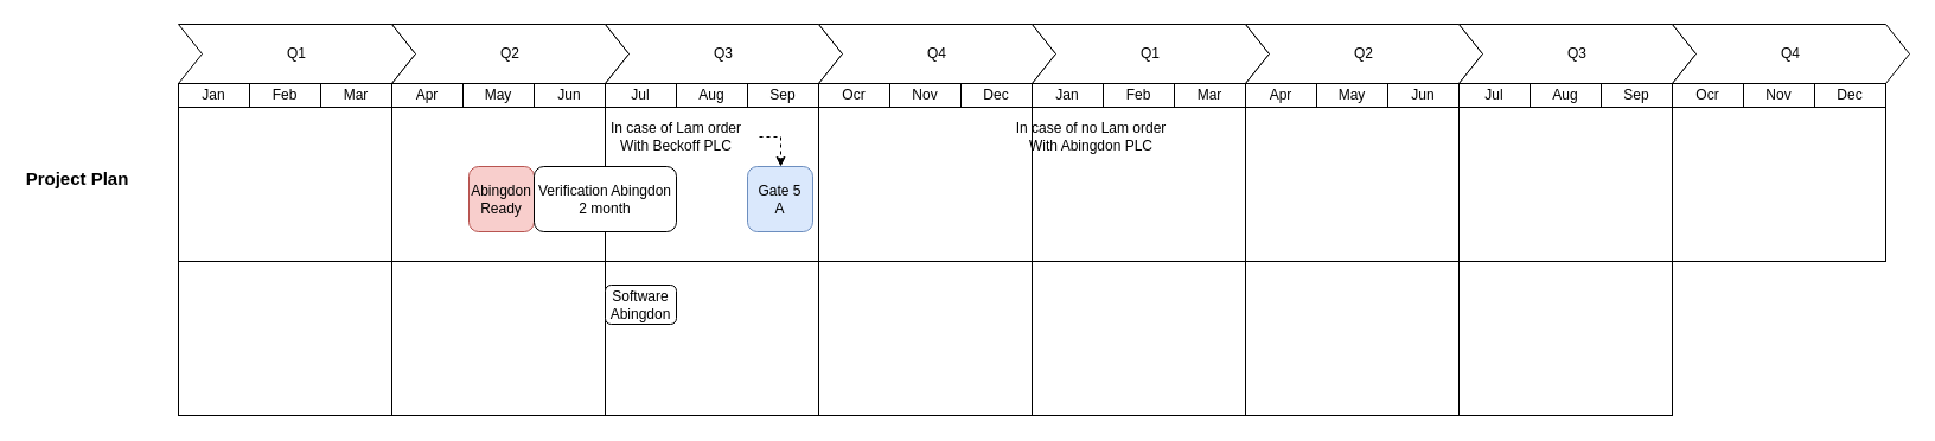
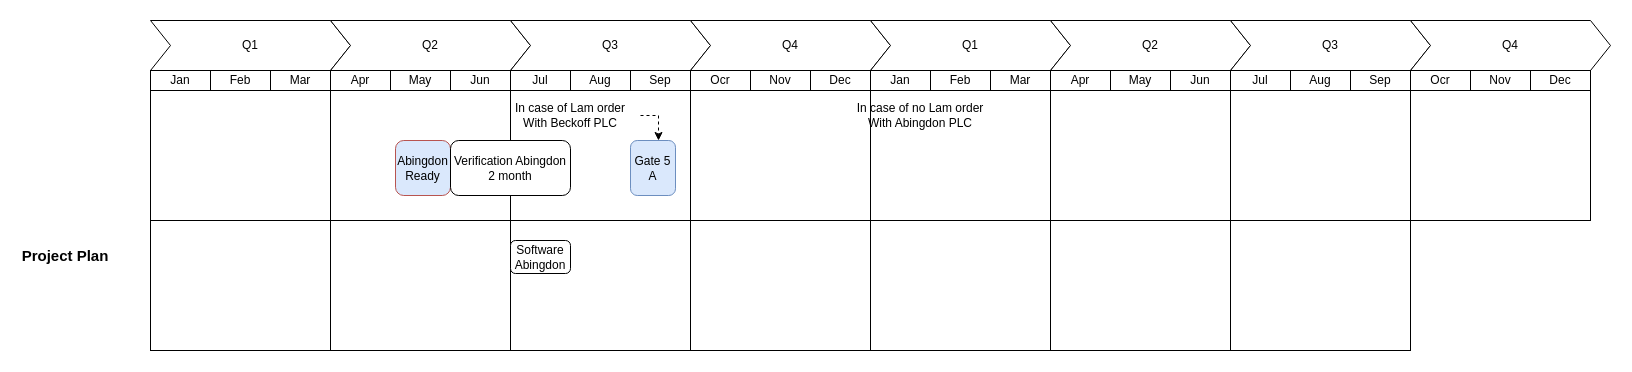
  <mxCell id="0" />
  <mxCell id="1" parent="0" />
  <mxCell id="2" value="Q1" style="shape=step;perimeter=stepPerimeter;whiteSpace=wrap;html=1;fixedSize=1;" vertex="1" parent="1"><mxGeometry x="150" y="20" width="200" height="50" as="geometry" /></mxCell>
  <mxCell id="3" value="Jan" style="rounded=0;whiteSpace=wrap;html=1;" vertex="1" parent="1"><mxGeometry x="150" y="70" width="60" height="20" as="geometry" /></mxCell>
  <mxCell id="4" value="Feb" style="rounded=0;whiteSpace=wrap;html=1;" vertex="1" parent="1"><mxGeometry x="210" y="70" width="60" height="20" as="geometry" /></mxCell>
  <mxCell id="5" value="Mar" style="rounded=0;whiteSpace=wrap;html=1;" vertex="1" parent="1"><mxGeometry x="270" y="70" width="60" height="20" as="geometry" /></mxCell>
  <mxCell id="6" value="Q2" style="shape=step;perimeter=stepPerimeter;whiteSpace=wrap;html=1;fixedSize=1;" vertex="1" parent="1"><mxGeometry x="330" y="20" width="200" height="50" as="geometry" /></mxCell>
  <mxCell id="7" value="Apr" style="rounded=0;whiteSpace=wrap;html=1;" vertex="1" parent="1"><mxGeometry x="330" y="70" width="60" height="20" as="geometry" /></mxCell>
  <mxCell id="8" value="May" style="rounded=0;whiteSpace=wrap;html=1;" vertex="1" parent="1"><mxGeometry x="390" y="70" width="60" height="20" as="geometry" /></mxCell>
  <mxCell id="9" value="Jun" style="rounded=0;whiteSpace=wrap;html=1;" vertex="1" parent="1"><mxGeometry x="450" y="70" width="60" height="20" as="geometry" /></mxCell>
  <mxCell id="10" value="Q3" style="shape=step;perimeter=stepPerimeter;whiteSpace=wrap;html=1;fixedSize=1;" vertex="1" parent="1"><mxGeometry x="510" y="20" width="200" height="50" as="geometry" /></mxCell>
  <mxCell id="11" value="Jul" style="rounded=0;whiteSpace=wrap;html=1;" vertex="1" parent="1"><mxGeometry x="510" y="70" width="60" height="20" as="geometry" /></mxCell>
  <mxCell id="12" value="Aug" style="rounded=0;whiteSpace=wrap;html=1;" vertex="1" parent="1"><mxGeometry x="570" y="70" width="60" height="20" as="geometry" /></mxCell>
  <mxCell id="13" value="Sep" style="rounded=0;whiteSpace=wrap;html=1;" vertex="1" parent="1"><mxGeometry x="630" y="70" width="60" height="20" as="geometry" /></mxCell>
  <mxCell id="14" value="Q4" style="shape=step;perimeter=stepPerimeter;whiteSpace=wrap;html=1;fixedSize=1;" vertex="1" parent="1"><mxGeometry x="690" y="20" width="200" height="50" as="geometry" /></mxCell>
  <mxCell id="15" value="Ocr" style="rounded=0;whiteSpace=wrap;html=1;" vertex="1" parent="1"><mxGeometry x="690" y="70" width="60" height="20" as="geometry" /></mxCell>
  <mxCell id="16" value="Nov" style="rounded=0;whiteSpace=wrap;html=1;" vertex="1" parent="1"><mxGeometry x="750" y="70" width="60" height="20" as="geometry" /></mxCell>
  <mxCell id="17" value="Dec" style="rounded=0;whiteSpace=wrap;html=1;" vertex="1" parent="1"><mxGeometry x="810" y="70" width="60" height="20" as="geometry" /></mxCell>
  <mxCell id="18" value="Q1" style="shape=step;perimeter=stepPerimeter;whiteSpace=wrap;html=1;fixedSize=1;" vertex="1" parent="1"><mxGeometry x="870" y="20" width="200" height="50" as="geometry" /></mxCell>
  <mxCell id="19" value="Jan" style="rounded=0;whiteSpace=wrap;html=1;" vertex="1" parent="1"><mxGeometry x="870" y="70" width="60" height="20" as="geometry" /></mxCell>
  <mxCell id="20" value="Feb" style="rounded=0;whiteSpace=wrap;html=1;" vertex="1" parent="1"><mxGeometry x="930" y="70" width="60" height="20" as="geometry" /></mxCell>
  <mxCell id="21" value="Mar" style="rounded=0;whiteSpace=wrap;html=1;" vertex="1" parent="1"><mxGeometry x="990" y="70" width="60" height="20" as="geometry" /></mxCell>
  <mxCell id="22" value="Q2" style="shape=step;perimeter=stepPerimeter;whiteSpace=wrap;html=1;fixedSize=1;" vertex="1" parent="1"><mxGeometry x="1050" y="20" width="200" height="50" as="geometry" /></mxCell>
  <mxCell id="23" value="Apr" style="rounded=0;whiteSpace=wrap;html=1;" vertex="1" parent="1"><mxGeometry x="1050" y="70" width="60" height="20" as="geometry" /></mxCell>
  <mxCell id="24" value="May" style="rounded=0;whiteSpace=wrap;html=1;" vertex="1" parent="1"><mxGeometry x="1110" y="70" width="60" height="20" as="geometry" /></mxCell>
  <mxCell id="25" value="Jun" style="rounded=0;whiteSpace=wrap;html=1;" vertex="1" parent="1"><mxGeometry x="1170" y="70" width="60" height="20" as="geometry" /></mxCell>
  <mxCell id="26" value="Q3" style="shape=step;perimeter=stepPerimeter;whiteSpace=wrap;html=1;fixedSize=1;" vertex="1" parent="1"><mxGeometry x="1230" y="20" width="200" height="50" as="geometry" /></mxCell>
  <mxCell id="27" value="Jul" style="rounded=0;whiteSpace=wrap;html=1;" vertex="1" parent="1"><mxGeometry x="1230" y="70" width="60" height="20" as="geometry" /></mxCell>
  <mxCell id="28" value="Aug" style="rounded=0;whiteSpace=wrap;html=1;" vertex="1" parent="1"><mxGeometry x="1290" y="70" width="60" height="20" as="geometry" /></mxCell>
  <mxCell id="29" value="Sep" style="rounded=0;whiteSpace=wrap;html=1;" vertex="1" parent="1"><mxGeometry x="1350" y="70" width="60" height="20" as="geometry" /></mxCell>
  <mxCell id="30" value="Q4" style="shape=step;perimeter=stepPerimeter;whiteSpace=wrap;html=1;fixedSize=1;" vertex="1" parent="1"><mxGeometry x="1410" y="20" width="200" height="50" as="geometry" /></mxCell>
  <mxCell id="31" value="Ocr" style="rounded=0;whiteSpace=wrap;html=1;" vertex="1" parent="1"><mxGeometry x="1410" y="70" width="60" height="20" as="geometry" /></mxCell>
  <mxCell id="32" value="Nov" style="rounded=0;whiteSpace=wrap;html=1;" vertex="1" parent="1"><mxGeometry x="1470" y="70" width="60" height="20" as="geometry" /></mxCell>
  <mxCell id="33" value="Dec" style="rounded=0;whiteSpace=wrap;html=1;" vertex="1" parent="1"><mxGeometry x="1530" y="70" width="60" height="20" as="geometry" /></mxCell>
  <mxCell id="34" value="" style="rounded=0;whiteSpace=wrap;html=1;" vertex="1" parent="1"><mxGeometry x="150" y="90" width="180" height="130" as="geometry" /></mxCell>
  <mxCell id="35" value="" style="rounded=0;whiteSpace=wrap;html=1;" vertex="1" parent="1"><mxGeometry x="330" y="90" width="180" height="130" as="geometry" /></mxCell>
  <mxCell id="36" value="" style="rounded=0;whiteSpace=wrap;html=1;" vertex="1" parent="1"><mxGeometry x="510" y="90" width="180" height="130" as="geometry" /></mxCell>
  <mxCell id="37" value="" style="rounded=0;whiteSpace=wrap;html=1;" vertex="1" parent="1"><mxGeometry x="690" y="90" width="180" height="130" as="geometry" /></mxCell>
  <mxCell id="38" value="" style="rounded=0;whiteSpace=wrap;html=1;" vertex="1" parent="1"><mxGeometry x="870" y="90" width="180" height="130" as="geometry" /></mxCell>
  <mxCell id="39" value="" style="rounded=0;whiteSpace=wrap;html=1;" vertex="1" parent="1"><mxGeometry x="1050" y="90" width="180" height="130" as="geometry" /></mxCell>
  <mxCell id="40" value="" style="rounded=0;whiteSpace=wrap;html=1;" vertex="1" parent="1"><mxGeometry x="1230" y="90" width="180" height="130" as="geometry" /></mxCell>
  <mxCell id="41" value="" style="rounded=0;whiteSpace=wrap;html=1;" vertex="1" parent="1"><mxGeometry x="1410" y="90" width="180" height="130" as="geometry" /></mxCell>
- <mxCell id="42" value="Abingdon Ready" style="rounded=1;whiteSpace=wrap;html=1;fillColor=#f8cecc;strokeColor=#b85450;" vertex="1" parent="1"><mxGeometry x="395" y="140" width="55" height="55" as="geometry" /></mxCell>
+ <mxCell id="42" value="Abingdon Ready" style="rounded=1;whiteSpace=wrap;html=1;fillColor=#dae8fc;strokeColor=#b85450;" vertex="1" parent="1"><mxGeometry x="395" y="140" width="55" height="55" as="geometry" /></mxCell>
  <mxCell id="43" value="Verification Abingdon 2 month" style="rounded=1;whiteSpace=wrap;html=1;" vertex="1" parent="1"><mxGeometry x="450" y="140" width="120" height="55" as="geometry" /></mxCell>
- <mxCell id="44" value="Project Plan" style="text;html=1;strokeColor=none;fillColor=none;align=center;verticalAlign=middle;whiteSpace=wrap;rounded=0;spacing=2;fontStyle=1;fontSize=15;" vertex="1" parent="1"><mxGeometry x="20" y="120" width="90" height="60" as="geometry" /></mxCell>
- <mxCell id="45" value="Gate 5&lt;br&gt;A" style="rounded=1;whiteSpace=wrap;html=1;fillColor=#dae8fc;strokeColor=#6c8ebf;" vertex="1" parent="1"><mxGeometry x="630" y="140" width="55" height="55" as="geometry" /></mxCell>
+ <mxCell id="44" value="Project Plan" style="text;html=1;strokeColor=none;fillColor=none;align=center;verticalAlign=middle;whiteSpace=wrap;rounded=0;spacing=2;fontStyle=1;fontSize=15;" vertex="1" parent="1"><mxGeometry x="20" y="225" width="90" height="60" as="geometry" /></mxCell>
+ <mxCell id="45" value="Gate 5&lt;br&gt;A" style="rounded=1;whiteSpace=wrap;html=1;fillColor=#dae8fc;strokeColor=#6c8ebf;" vertex="1" parent="1"><mxGeometry x="630" y="140" width="45" height="55" as="geometry" /></mxCell>
  <mxCell id="46" value="" style="edgeStyle=orthogonalEdgeStyle;rounded=0;orthogonalLoop=1;jettySize=auto;html=1;dashed=1;" edge="1" parent="1" source="47" target="45"><mxGeometry relative="1" as="geometry"><Array as="points"><mxPoint x="658" y="115" /></Array></mxGeometry></mxCell>
  <mxCell id="47" value="In case of Lam order&lt;br&gt;With Beckoff PLC" style="text;html=1;strokeColor=none;fillColor=none;align=center;verticalAlign=middle;whiteSpace=wrap;rounded=0;" vertex="1" parent="1"><mxGeometry x="500" y="100" width="140" height="30" as="geometry" /></mxCell>
  <mxCell id="48" value="In case of no Lam order&lt;br&gt;With Abingdon PLC" style="text;html=1;strokeColor=none;fillColor=none;align=center;verticalAlign=middle;whiteSpace=wrap;rounded=0;" vertex="1" parent="1"><mxGeometry x="850" y="100" width="140" height="30" as="geometry" /></mxCell>
  <mxCell id="49" value="" style="rounded=0;whiteSpace=wrap;html=1;" vertex="1" parent="1"><mxGeometry x="150" y="220" width="180" height="130" as="geometry" /></mxCell>
  <mxCell id="50" value="" style="rounded=0;whiteSpace=wrap;html=1;" vertex="1" parent="1"><mxGeometry x="330" y="220" width="180" height="130" as="geometry" /></mxCell>
  <mxCell id="51" value="" style="rounded=0;whiteSpace=wrap;html=1;" vertex="1" parent="1"><mxGeometry x="510" y="220" width="180" height="130" as="geometry" /></mxCell>
  <mxCell id="52" value="" style="rounded=0;whiteSpace=wrap;html=1;" vertex="1" parent="1"><mxGeometry x="690" y="220" width="180" height="130" as="geometry" /></mxCell>
  <mxCell id="53" value="" style="rounded=0;whiteSpace=wrap;html=1;" vertex="1" parent="1"><mxGeometry x="870" y="220" width="180" height="130" as="geometry" /></mxCell>
  <mxCell id="54" value="" style="rounded=0;whiteSpace=wrap;html=1;" vertex="1" parent="1"><mxGeometry x="1050" y="220" width="180" height="130" as="geometry" /></mxCell>
  <mxCell id="55" value="" style="rounded=0;whiteSpace=wrap;html=1;" vertex="1" parent="1"><mxGeometry x="1230" y="220" width="180" height="130" as="geometry" /></mxCell>
  <mxCell id="56" value="Software Abingdon" style="rounded=1;whiteSpace=wrap;html=1;" vertex="1" parent="1"><mxGeometry x="510" y="240" width="60" height="33" as="geometry" /></mxCell>
